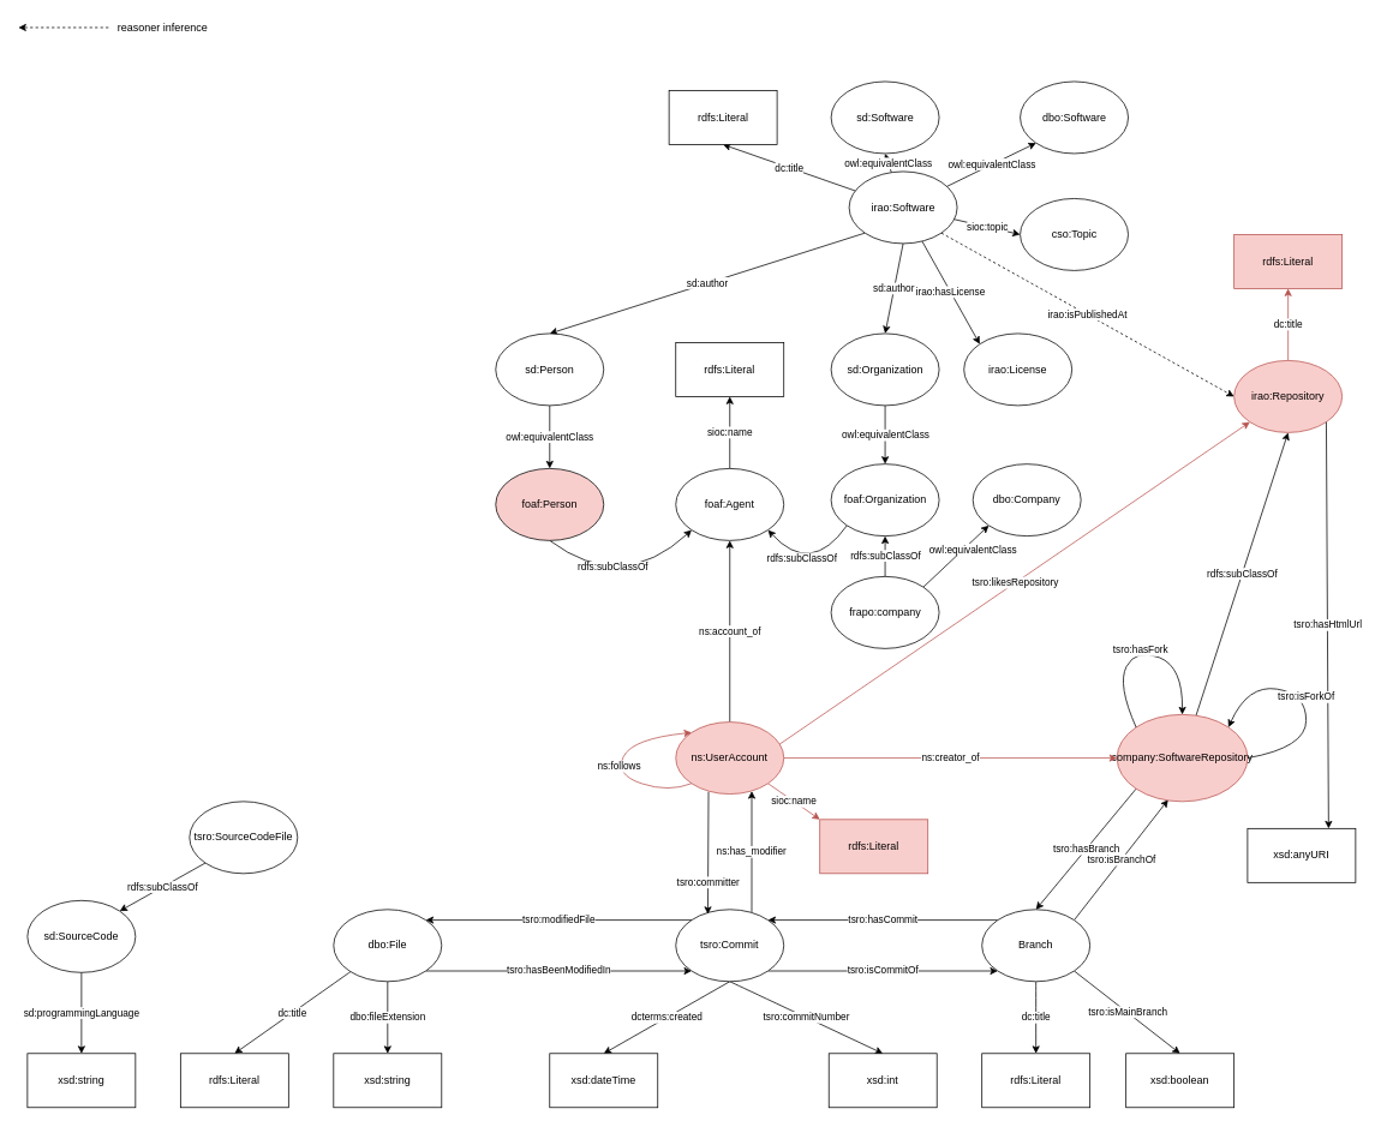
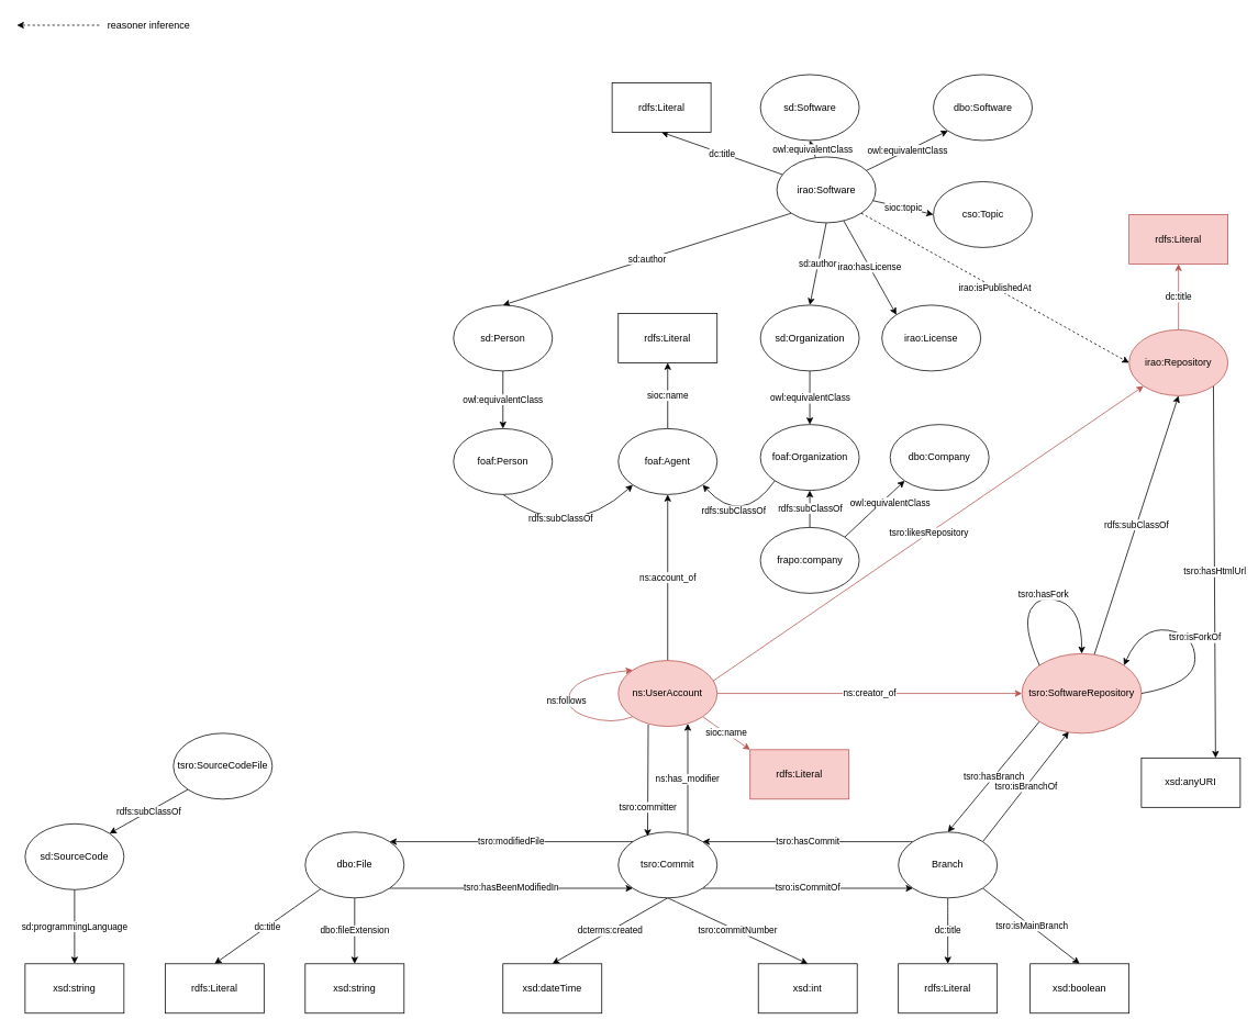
  <mxCell id="0" />
  <mxCell id="1" parent="0" />
  <mxCell id="2" value="dc:title" style="rounded=0;orthogonalLoop=1;jettySize=auto;html=1;entryX=0.5;entryY=1;entryDx=0;entryDy=0;fillColor=#f8cecc;strokeColor=#b85450;" parent="1" source="3" target="70" edge="1"><mxGeometry relative="1" as="geometry" /></mxCell>
  <mxCell id="3" value="irao:Repository" style="ellipse;whiteSpace=wrap;html=1;fillColor=#f8cecc;strokeColor=#b85450;" parent="1" vertex="1"><mxGeometry x="1370" y="400" width="120" height="80" as="geometry" /></mxCell>
  <mxCell id="4" value="dbo:fileExtension" style="edgeStyle=none;rounded=0;orthogonalLoop=1;jettySize=auto;html=1;entryX=0.5;entryY=0;entryDx=0;entryDy=0;exitX=0.5;exitY=1;exitDx=0;exitDy=0;" parent="1" source="7" target="41" edge="1"><mxGeometry relative="1" as="geometry"><mxPoint x="450" y="1160" as="sourcePoint" /><mxPoint x="1660" y="840" as="targetPoint" /></mxGeometry></mxCell>
  <mxCell id="5" value="tsro:hasBeenModifiedIn" style="edgeStyle=none;rounded=0;orthogonalLoop=1;jettySize=auto;html=1;exitX=1;exitY=1;exitDx=0;exitDy=0;entryX=0;entryY=1;entryDx=0;entryDy=0;" parent="1" source="7" target="12" edge="1"><mxGeometry relative="1" as="geometry" /></mxCell>
  <mxCell id="6" value="dc:title" style="edgeStyle=none;curved=1;orthogonalLoop=1;jettySize=auto;html=1;entryX=0.5;entryY=0;entryDx=0;entryDy=0;" parent="1" source="7" target="75" edge="1"><mxGeometry relative="1" as="geometry" /></mxCell>
  <mxCell id="7" value="dbo:File" style="ellipse;whiteSpace=wrap;html=1;" parent="1" vertex="1"><mxGeometry x="370" y="1010" width="120" height="80" as="geometry" /></mxCell>
  <mxCell id="8" value="dcterms:created" style="edgeStyle=none;rounded=0;orthogonalLoop=1;jettySize=auto;html=1;entryX=0.5;entryY=0;entryDx=0;entryDy=0;exitX=0.5;exitY=1;exitDx=0;exitDy=0;" parent="1" source="12" target="60" edge="1"><mxGeometry relative="1" as="geometry"><mxPoint x="770" y="1110" as="sourcePoint" /></mxGeometry></mxCell>
  <mxCell id="9" value="tsro:isCommitOf" style="edgeStyle=none;rounded=0;orthogonalLoop=1;jettySize=auto;html=1;exitX=1;exitY=1;exitDx=0;exitDy=0;entryX=0;entryY=1;entryDx=0;entryDy=0;" parent="1" source="12" target="17" edge="1"><mxGeometry relative="1" as="geometry" /></mxCell>
  <mxCell id="10" value="ns:has_modifier" style="edgeStyle=none;rounded=0;orthogonalLoop=1;jettySize=auto;html=1;entryX=0.703;entryY=0.959;entryDx=0;entryDy=0;entryPerimeter=0;exitX=0.703;exitY=0.035;exitDx=0;exitDy=0;exitPerimeter=0;" parent="1" source="12" target="29" edge="1"><mxGeometry relative="1" as="geometry" /></mxCell>
  <mxCell id="11" value="tsro:commitNumber" style="edgeStyle=none;curved=1;orthogonalLoop=1;jettySize=auto;html=1;exitX=0.5;exitY=1;exitDx=0;exitDy=0;entryX=0.5;entryY=0;entryDx=0;entryDy=0;" parent="1" source="12" target="72" edge="1"><mxGeometry relative="1" as="geometry" /></mxCell>
  <mxCell id="12" value="tsro:Commit" style="ellipse;whiteSpace=wrap;html=1;" parent="1" vertex="1"><mxGeometry x="750" y="1010" width="120" height="80" as="geometry" /></mxCell>
  <mxCell id="13" value="tsro:hasCommit" style="edgeStyle=none;rounded=0;orthogonalLoop=1;jettySize=auto;html=1;entryX=1;entryY=0;entryDx=0;entryDy=0;exitX=0;exitY=0;exitDx=0;exitDy=0;" parent="1" source="17" target="12" edge="1"><mxGeometry relative="1" as="geometry" /></mxCell>
  <mxCell id="14" value="tsro:isBranchOf" style="edgeStyle=none;rounded=0;orthogonalLoop=1;jettySize=auto;html=1;exitX=1;exitY=0;exitDx=0;exitDy=0;entryX=0.392;entryY=0.979;entryDx=0;entryDy=0;entryPerimeter=0;" parent="1" source="17" target="22" edge="1"><mxGeometry relative="1" as="geometry" /></mxCell>
  <mxCell id="15" value="dc:title" style="edgeStyle=none;curved=1;orthogonalLoop=1;jettySize=auto;html=1;entryX=0.5;entryY=0;entryDx=0;entryDy=0;" parent="1" source="17" target="73" edge="1"><mxGeometry relative="1" as="geometry" /></mxCell>
  <mxCell id="16" value="tsro:isMainBranch" style="rounded=0;orthogonalLoop=1;jettySize=auto;html=1;exitX=1;exitY=1;exitDx=0;exitDy=0;entryX=0.5;entryY=0;entryDx=0;entryDy=0;" parent="1" source="17" target="76" edge="1"><mxGeometry relative="1" as="geometry"><mxPoint x="1270" y="1140" as="targetPoint" /></mxGeometry></mxCell>
  <mxCell id="17" value="Branch" style="ellipse;whiteSpace=wrap;html=1;" parent="1" vertex="1"><mxGeometry x="1090" y="1010" width="120" height="80" as="geometry" /></mxCell>
  <mxCell id="18" value="rdfs:subClassOf" style="edgeStyle=none;rounded=0;orthogonalLoop=1;jettySize=auto;html=1;entryX=0.5;entryY=1;entryDx=0;entryDy=0;" parent="1" source="22" target="3" edge="1"><mxGeometry relative="1" as="geometry" /></mxCell>
  <mxCell id="19" value="tsro:modifiedFile" style="orthogonalLoop=1;jettySize=auto;html=1;entryX=1;entryY=0;entryDx=0;entryDy=0;exitX=0;exitY=0;exitDx=0;exitDy=0;rounded=0;" parent="1" source="12" target="7" edge="1"><mxGeometry relative="1" as="geometry" /></mxCell>
  <mxCell id="20" value="tsro:hasBranch" style="edgeStyle=none;rounded=0;orthogonalLoop=1;jettySize=auto;html=1;exitX=0;exitY=1;exitDx=0;exitDy=0;entryX=0.5;entryY=0;entryDx=0;entryDy=0;" parent="1" source="22" target="17" edge="1"><mxGeometry relative="1" as="geometry" /></mxCell>
  <mxCell id="21" value="tsro:hasHtmlUrl" style="edgeStyle=none;rounded=0;orthogonalLoop=1;jettySize=auto;html=1;entryX=0.75;entryY=0;entryDx=0;entryDy=0;exitX=1;exitY=1;exitDx=0;exitDy=0;" parent="1" source="3" target="43" edge="1"><mxGeometry relative="1" as="geometry" /></mxCell>
- <mxCell id="22" value="company:SoftwareRepository" style="ellipse;whiteSpace=wrap;html=1;fillColor=#f8cecc;strokeColor=#b85450;" parent="1" vertex="1"><mxGeometry x="1240" y="793.33" width="145" height="96.67" as="geometry" /></mxCell>
+ <mxCell id="22" value="tsro:SoftwareRepository" style="ellipse;whiteSpace=wrap;html=1;fillColor=#f8cecc;strokeColor=#b85450;" parent="1" vertex="1"><mxGeometry x="1240" y="793.33" width="145" height="96.67" as="geometry" /></mxCell>
  <mxCell id="23" value="ns:account_of" style="edgeStyle=none;rounded=0;orthogonalLoop=1;jettySize=auto;html=1;entryX=0.5;entryY=1;entryDx=0;entryDy=0;" parent="1" source="29" target="63" edge="1"><mxGeometry relative="1" as="geometry"><mxPoint x="830" y="510" as="targetPoint" /></mxGeometry></mxCell>
  <mxCell id="24" value="ns:creator_of" style="edgeStyle=none;rounded=0;orthogonalLoop=1;jettySize=auto;html=1;entryX=0;entryY=0.5;entryDx=0;entryDy=0;fillColor=#f8cecc;strokeColor=#b85450;" parent="1" source="29" target="22" edge="1"><mxGeometry relative="1" as="geometry" /></mxCell>
  <mxCell id="25" value="tsro:committer" style="edgeStyle=none;rounded=0;orthogonalLoop=1;jettySize=auto;html=1;entryX=0.297;entryY=0.065;entryDx=0;entryDy=0;exitX=0.303;exitY=0.969;exitDx=0;exitDy=0;exitPerimeter=0;entryPerimeter=0;" parent="1" source="29" target="12" edge="1"><mxGeometry x="0.482" relative="1" as="geometry"><mxPoint as="offset" /></mxGeometry></mxCell>
  <mxCell id="26" value="ns:follows" style="edgeStyle=none;orthogonalLoop=1;jettySize=auto;html=1;curved=1;entryX=0;entryY=0;entryDx=0;entryDy=0;exitX=0;exitY=1;exitDx=0;exitDy=0;fillColor=#f8cecc;strokeColor=#b85450;" parent="1" source="29" target="29" edge="1"><mxGeometry relative="1" as="geometry"><mxPoint x="662" y="870" as="targetPoint" /><Array as="points"><mxPoint x="742" y="880" /><mxPoint x="682" y="860" /><mxPoint x="702" y="820" /></Array></mxGeometry></mxCell>
  <mxCell id="27" value="tsro:likesRepository" style="edgeStyle=none;orthogonalLoop=1;jettySize=auto;html=1;exitX=0.96;exitY=0.309;exitDx=0;exitDy=0;entryX=0;entryY=1;entryDx=0;entryDy=0;exitPerimeter=0;rounded=0;fillColor=#f8cecc;strokeColor=#b85450;" parent="1" source="29" target="3" edge="1"><mxGeometry relative="1" as="geometry" /></mxCell>
  <mxCell id="28" value="sioc:name" style="edgeStyle=none;curved=1;orthogonalLoop=1;jettySize=auto;html=1;exitX=1;exitY=1;exitDx=0;exitDy=0;entryX=0;entryY=0;entryDx=0;entryDy=0;fillColor=#f8cecc;strokeColor=#b85450;" parent="1" source="29" target="74" edge="1"><mxGeometry relative="1" as="geometry" /></mxCell>
  <mxCell id="29" value="ns:UserAccount" style="ellipse;whiteSpace=wrap;html=1;fillColor=#f8cecc;strokeColor=#b85450;" parent="1" vertex="1"><mxGeometry x="750" y="801.66" width="120" height="80" as="geometry" /></mxCell>
  <mxCell id="30" value="irao:isPublishedAt" style="edgeStyle=none;rounded=0;orthogonalLoop=1;jettySize=auto;html=1;entryX=0;entryY=0.5;entryDx=0;entryDy=0;dashed=1;exitX=1;exitY=1;exitDx=0;exitDy=0;" parent="1" source="38" target="3" edge="1"><mxGeometry relative="1" as="geometry"><mxPoint x="1040" y="330" as="sourcePoint" /><mxPoint x="715" y="260" as="targetPoint" /></mxGeometry></mxCell>
  <mxCell id="31" value="sioc:topic" style="edgeStyle=none;rounded=0;orthogonalLoop=1;jettySize=auto;html=1;entryX=0;entryY=0.5;entryDx=0;entryDy=0;" parent="1" source="38" target="42" edge="1"><mxGeometry relative="1" as="geometry" /></mxCell>
  <mxCell id="32" value="dc:title" style="edgeStyle=none;rounded=0;orthogonalLoop=1;jettySize=auto;html=1;entryX=0.5;entryY=1;entryDx=0;entryDy=0;" parent="1" source="38" target="44" edge="1"><mxGeometry relative="1" as="geometry"><mxPoint x="982.5" y="140" as="targetPoint" /></mxGeometry></mxCell>
  <mxCell id="33" value="owl:equivalentClass" style="edgeStyle=none;rounded=0;orthogonalLoop=1;jettySize=auto;html=1;entryX=0;entryY=1;entryDx=0;entryDy=0;" parent="1" source="38" target="45" edge="1"><mxGeometry relative="1" as="geometry" /></mxCell>
  <mxCell id="34" value="owl:equivalentClass" style="edgeStyle=none;rounded=0;orthogonalLoop=1;jettySize=auto;html=1;entryX=0.5;entryY=1;entryDx=0;entryDy=0;" parent="1" source="38" target="46" edge="1"><mxGeometry relative="1" as="geometry" /></mxCell>
  <mxCell id="35" value="sd:author" style="edgeStyle=none;rounded=0;orthogonalLoop=1;jettySize=auto;html=1;entryX=0.5;entryY=0;entryDx=0;entryDy=0;exitX=0;exitY=1;exitDx=0;exitDy=0;" parent="1" source="38" target="48" edge="1"><mxGeometry relative="1" as="geometry"><mxPoint x="961" y="390" as="sourcePoint" /></mxGeometry></mxCell>
  <mxCell id="36" value="sd:author" style="edgeStyle=none;rounded=0;orthogonalLoop=1;jettySize=auto;html=1;entryX=0.5;entryY=0;entryDx=0;entryDy=0;exitX=0.5;exitY=1;exitDx=0;exitDy=0;" parent="1" source="38" target="54" edge="1"><mxGeometry relative="1" as="geometry"><mxPoint x="1020" y="430" as="sourcePoint" /></mxGeometry></mxCell>
  <mxCell id="37" value="irao:hasLicense" style="edgeStyle=none;rounded=0;orthogonalLoop=1;jettySize=auto;html=1;entryX=0;entryY=0;entryDx=0;entryDy=0;" parent="1" source="38" target="61" edge="1"><mxGeometry relative="1" as="geometry" /></mxCell>
  <mxCell id="38" value="irao:Software" style="ellipse;whiteSpace=wrap;html=1;" parent="1" vertex="1"><mxGeometry x="942.5" y="190" width="120" height="80" as="geometry" /></mxCell>
  <mxCell id="39" value="" style="edgeStyle=none;rounded=0;orthogonalLoop=1;jettySize=auto;html=1;entryX=1;entryY=0.5;entryDx=0;entryDy=0;dashed=1;" parent="1" edge="1"><mxGeometry relative="1" as="geometry"><mxPoint x="120" y="30" as="sourcePoint" /><mxPoint x="20" y="30" as="targetPoint" /></mxGeometry></mxCell>
  <mxCell id="40" value="reasoner inference" style="text;html=1;align=center;verticalAlign=middle;resizable=0;points=[];autosize=1;" parent="1" vertex="1"><mxGeometry x="120" y="20" width="120" height="20" as="geometry" /></mxCell>
  <mxCell id="41" value="xsd:string" style="whiteSpace=wrap;html=1;" parent="1" vertex="1"><mxGeometry x="370" y="1170" width="120" height="60" as="geometry" /></mxCell>
  <mxCell id="42" value="cso:Topic" style="ellipse;whiteSpace=wrap;html=1;" parent="1" vertex="1"><mxGeometry x="1132.5" y="220" width="120" height="80" as="geometry" /></mxCell>
  <mxCell id="43" value="xsd:anyURI" style="whiteSpace=wrap;html=1;" parent="1" vertex="1"><mxGeometry x="1385" y="920" width="120" height="60" as="geometry" /></mxCell>
  <mxCell id="44" value="rdfs:Literal" style="whiteSpace=wrap;html=1;" parent="1" vertex="1"><mxGeometry x="742.5" y="100" width="120" height="60" as="geometry" /></mxCell>
  <mxCell id="45" value="dbo:Software" style="ellipse;whiteSpace=wrap;html=1;" parent="1" vertex="1"><mxGeometry x="1132.5" y="90" width="120" height="80" as="geometry" /></mxCell>
  <mxCell id="46" value="sd:Software" style="ellipse;whiteSpace=wrap;html=1;" parent="1" vertex="1"><mxGeometry x="922.5" y="90" width="120" height="80" as="geometry" /></mxCell>
  <mxCell id="47" value="owl:equivalentClass" style="edgeStyle=none;rounded=0;orthogonalLoop=1;jettySize=auto;html=1;entryX=0.5;entryY=0;entryDx=0;entryDy=0;" parent="1" source="48" target="57" edge="1"><mxGeometry relative="1" as="geometry" /></mxCell>
  <mxCell id="48" value="sd:Person" style="ellipse;whiteSpace=wrap;html=1;" parent="1" vertex="1"><mxGeometry x="550" y="370" width="120" height="80" as="geometry" /></mxCell>
  <mxCell id="49" value="sd:programmingLanguage" style="edgeStyle=none;rounded=0;orthogonalLoop=1;jettySize=auto;html=1;entryX=0.5;entryY=0;entryDx=0;entryDy=0;" parent="1" source="50" target="55" edge="1"><mxGeometry relative="1" as="geometry" /></mxCell>
  <mxCell id="50" value="sd:SourceCode" style="ellipse;whiteSpace=wrap;html=1;" parent="1" vertex="1"><mxGeometry x="30" y="1000" width="120" height="80" as="geometry" /></mxCell>
  <mxCell id="51" value="rdfs:subClassOf" style="edgeStyle=none;rounded=0;orthogonalLoop=1;jettySize=auto;html=1;entryX=1;entryY=0;entryDx=0;entryDy=0;exitX=0;exitY=1;exitDx=0;exitDy=0;" parent="1" source="52" target="50" edge="1"><mxGeometry relative="1" as="geometry"><mxPoint x="204" y="960" as="sourcePoint" /></mxGeometry></mxCell>
  <mxCell id="52" value="tsro:SourceCodeFile" style="ellipse;whiteSpace=wrap;html=1;" parent="1" vertex="1"><mxGeometry x="210" y="890" width="120" height="80" as="geometry" /></mxCell>
  <mxCell id="53" value="owl:equivalentClass" style="edgeStyle=none;rounded=0;orthogonalLoop=1;jettySize=auto;html=1;entryX=0.5;entryY=0;entryDx=0;entryDy=0;" parent="1" source="54" target="59" edge="1"><mxGeometry relative="1" as="geometry" /></mxCell>
  <mxCell id="54" value="sd:Organization" style="ellipse;whiteSpace=wrap;html=1;" parent="1" vertex="1"><mxGeometry x="922.5" y="370" width="120" height="80" as="geometry" /></mxCell>
  <mxCell id="55" value="xsd:string" style="whiteSpace=wrap;html=1;" parent="1" vertex="1"><mxGeometry x="30" y="1170" width="120" height="60" as="geometry" /></mxCell>
  <mxCell id="56" value="rdfs:subClassOf" style="edgeStyle=none;orthogonalLoop=1;jettySize=auto;html=1;exitX=0.5;exitY=1;exitDx=0;exitDy=0;entryX=0;entryY=1;entryDx=0;entryDy=0;curved=1;" parent="1" source="57" target="63" edge="1"><mxGeometry x="-0.28" y="18" relative="1" as="geometry"><Array as="points"><mxPoint x="690" y="660" /></Array><mxPoint as="offset" /></mxGeometry></mxCell>
- <mxCell id="57" value="foaf:Person" style="ellipse;whiteSpace=wrap;html=1;fillColor=#f8cecc;" parent="1" vertex="1"><mxGeometry x="550" y="520" width="120" height="80" as="geometry" /></mxCell>
+ <mxCell id="57" value="foaf:Person" style="ellipse;whiteSpace=wrap;html=1;" parent="1" vertex="1"><mxGeometry x="550" y="520" width="120" height="80" as="geometry" /></mxCell>
  <mxCell id="58" value="rdfs:subClassOf" style="edgeStyle=none;orthogonalLoop=1;jettySize=auto;html=1;exitX=0;exitY=1;exitDx=0;exitDy=0;entryX=1;entryY=1;entryDx=0;entryDy=0;curved=1;" parent="1" source="59" target="63" edge="1"><mxGeometry x="0.302" y="-6" relative="1" as="geometry"><Array as="points"><mxPoint x="900" y="640" /></Array><mxPoint as="offset" /></mxGeometry></mxCell>
  <mxCell id="59" value="foaf:Organization" style="ellipse;whiteSpace=wrap;html=1;" parent="1" vertex="1"><mxGeometry x="922.5" y="515" width="120" height="80" as="geometry" /></mxCell>
  <mxCell id="60" value="xsd:dateTime" style="whiteSpace=wrap;html=1;" parent="1" vertex="1"><mxGeometry x="610" y="1170" width="120" height="60" as="geometry" /></mxCell>
  <mxCell id="61" value="irao:License" style="ellipse;whiteSpace=wrap;html=1;" parent="1" vertex="1"><mxGeometry x="1070" y="370" width="120" height="80" as="geometry" /></mxCell>
  <mxCell id="62" value="sioc:name" style="edgeStyle=none;rounded=0;orthogonalLoop=1;jettySize=auto;html=1;entryX=0.5;entryY=1;entryDx=0;entryDy=0;" parent="1" source="63" target="71" edge="1"><mxGeometry relative="1" as="geometry" /></mxCell>
  <mxCell id="63" value="foaf:Agent" style="ellipse;whiteSpace=wrap;html=1;" parent="1" vertex="1"><mxGeometry x="750" y="520" width="120" height="80" as="geometry" /></mxCell>
  <mxCell id="64" value="rdfs:subClassOf" style="edgeStyle=none;rounded=0;orthogonalLoop=1;jettySize=auto;html=1;entryX=0.5;entryY=1;entryDx=0;entryDy=0;" parent="1" source="66" target="59" edge="1"><mxGeometry relative="1" as="geometry" /></mxCell>
  <mxCell id="65" value="owl:equivalentClass" style="edgeStyle=none;rounded=0;orthogonalLoop=1;jettySize=auto;html=1;exitX=1;exitY=0;exitDx=0;exitDy=0;entryX=0;entryY=1;entryDx=0;entryDy=0;" parent="1" source="66" target="67" edge="1"><mxGeometry x="0.377" y="-7" relative="1" as="geometry"><mxPoint y="1" as="offset" /></mxGeometry></mxCell>
  <mxCell id="66" value="frapo:company" style="ellipse;whiteSpace=wrap;html=1;" parent="1" vertex="1"><mxGeometry x="922.5" y="640" width="120" height="80" as="geometry" /></mxCell>
  <mxCell id="67" value="dbo:Company" style="ellipse;whiteSpace=wrap;html=1;" parent="1" vertex="1"><mxGeometry x="1080" y="515" width="120" height="80" as="geometry" /></mxCell>
  <mxCell id="68" value="tsro:hasFork" style="edgeStyle=none;orthogonalLoop=1;jettySize=auto;html=1;exitX=0;exitY=0;exitDx=0;exitDy=0;entryX=0.5;entryY=0;entryDx=0;entryDy=0;curved=1;" parent="1" source="22" target="22" edge="1"><mxGeometry relative="1" as="geometry"><Array as="points"><mxPoint x="1240" y="760" /><mxPoint x="1261" y="720" /><mxPoint x="1313" y="740" /></Array></mxGeometry></mxCell>
  <mxCell id="69" value="tsro:isForkOf" style="edgeStyle=none;orthogonalLoop=1;jettySize=auto;html=1;exitX=1;exitY=0.5;exitDx=0;exitDy=0;entryX=1;entryY=0;entryDx=0;entryDy=0;curved=1;" parent="1" source="22" target="22" edge="1"><mxGeometry relative="1" as="geometry"><Array as="points"><mxPoint x="1450" y="830" /><mxPoint x="1450" y="770" /><mxPoint x="1385" y="760" /></Array></mxGeometry></mxCell>
  <mxCell id="70" value="rdfs:Literal" style="whiteSpace=wrap;html=1;fillColor=#f8cecc;strokeColor=#b85450;" parent="1" vertex="1"><mxGeometry x="1370" y="260" width="120" height="60" as="geometry" /></mxCell>
  <mxCell id="71" value="rdfs:Literal" style="whiteSpace=wrap;html=1;" parent="1" vertex="1"><mxGeometry x="750" y="380" width="120" height="60" as="geometry" /></mxCell>
  <mxCell id="72" value="xsd:int" style="whiteSpace=wrap;html=1;" parent="1" vertex="1"><mxGeometry x="920" y="1170" width="120" height="60" as="geometry" /></mxCell>
  <mxCell id="73" value="rdfs:Literal" style="whiteSpace=wrap;html=1;" parent="1" vertex="1"><mxGeometry x="1090" y="1170" width="120" height="60" as="geometry" /></mxCell>
  <mxCell id="74" value="rdfs:Literal" style="whiteSpace=wrap;html=1;fillColor=#f8cecc;strokeColor=#b85450;" parent="1" vertex="1"><mxGeometry x="910" y="910" width="120" height="60" as="geometry" /></mxCell>
  <mxCell id="75" value="rdfs:Literal" style="whiteSpace=wrap;html=1;" parent="1" vertex="1"><mxGeometry x="200" y="1170" width="120" height="60" as="geometry" /></mxCell>
  <mxCell id="76" value="xsd:boolean" style="whiteSpace=wrap;html=1;" parent="1" vertex="1"><mxGeometry x="1250" y="1170" width="120" height="60" as="geometry" /></mxCell>
